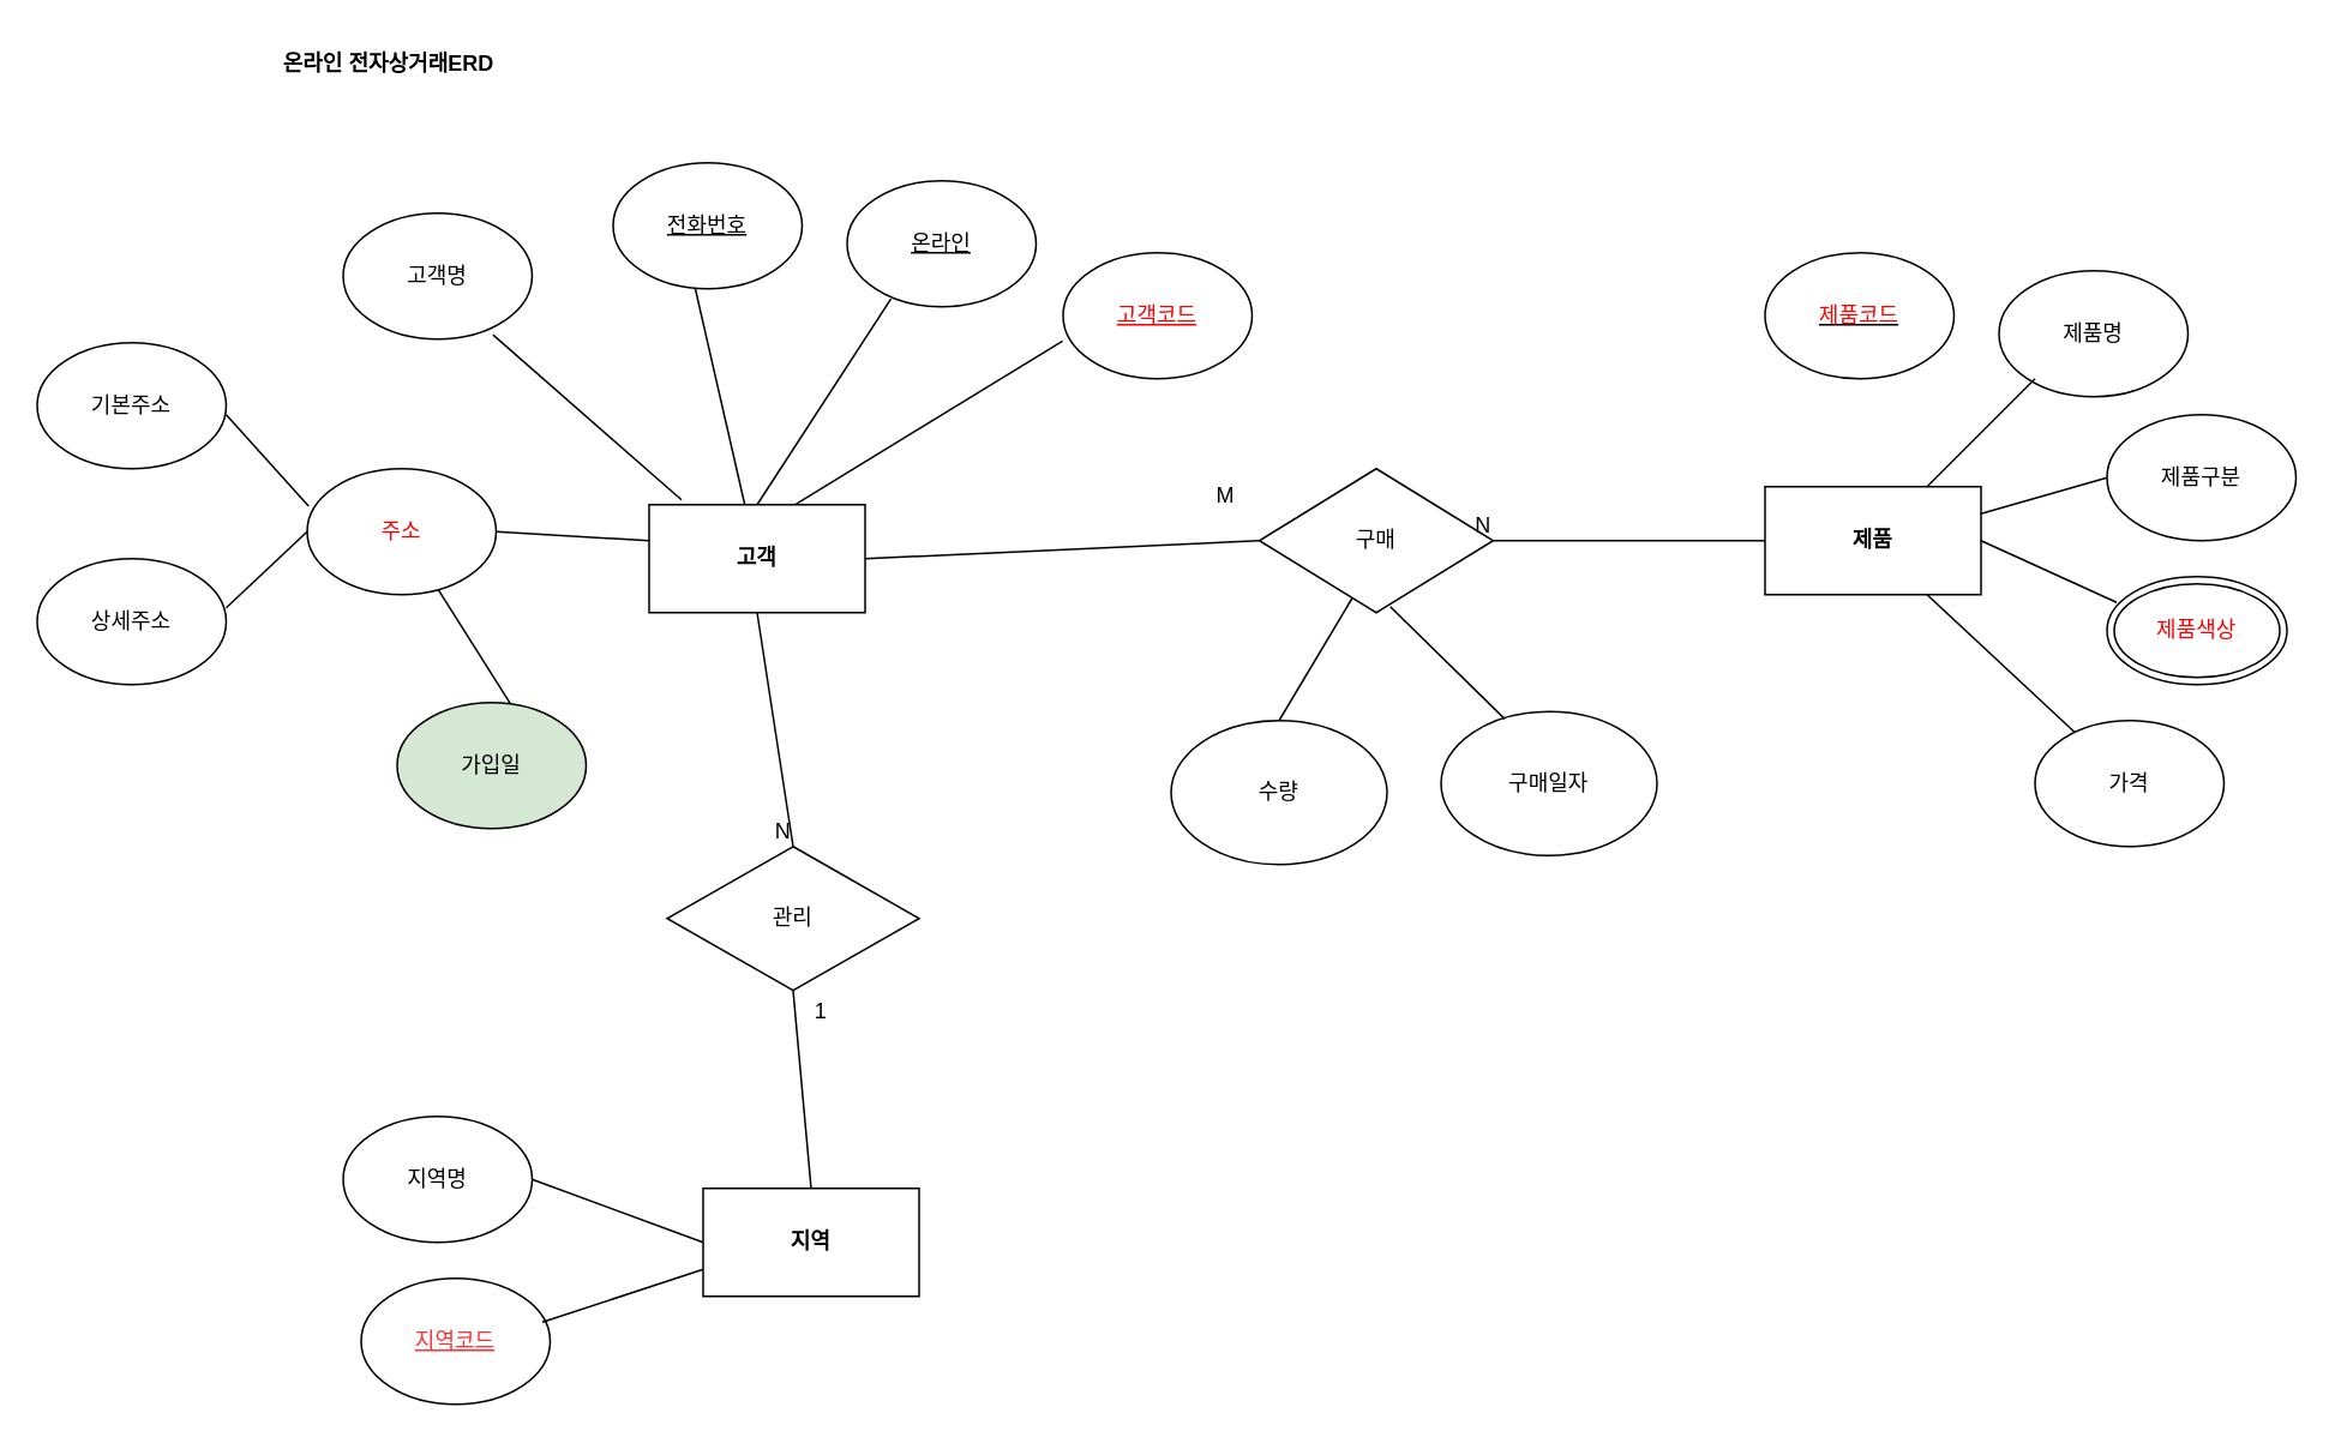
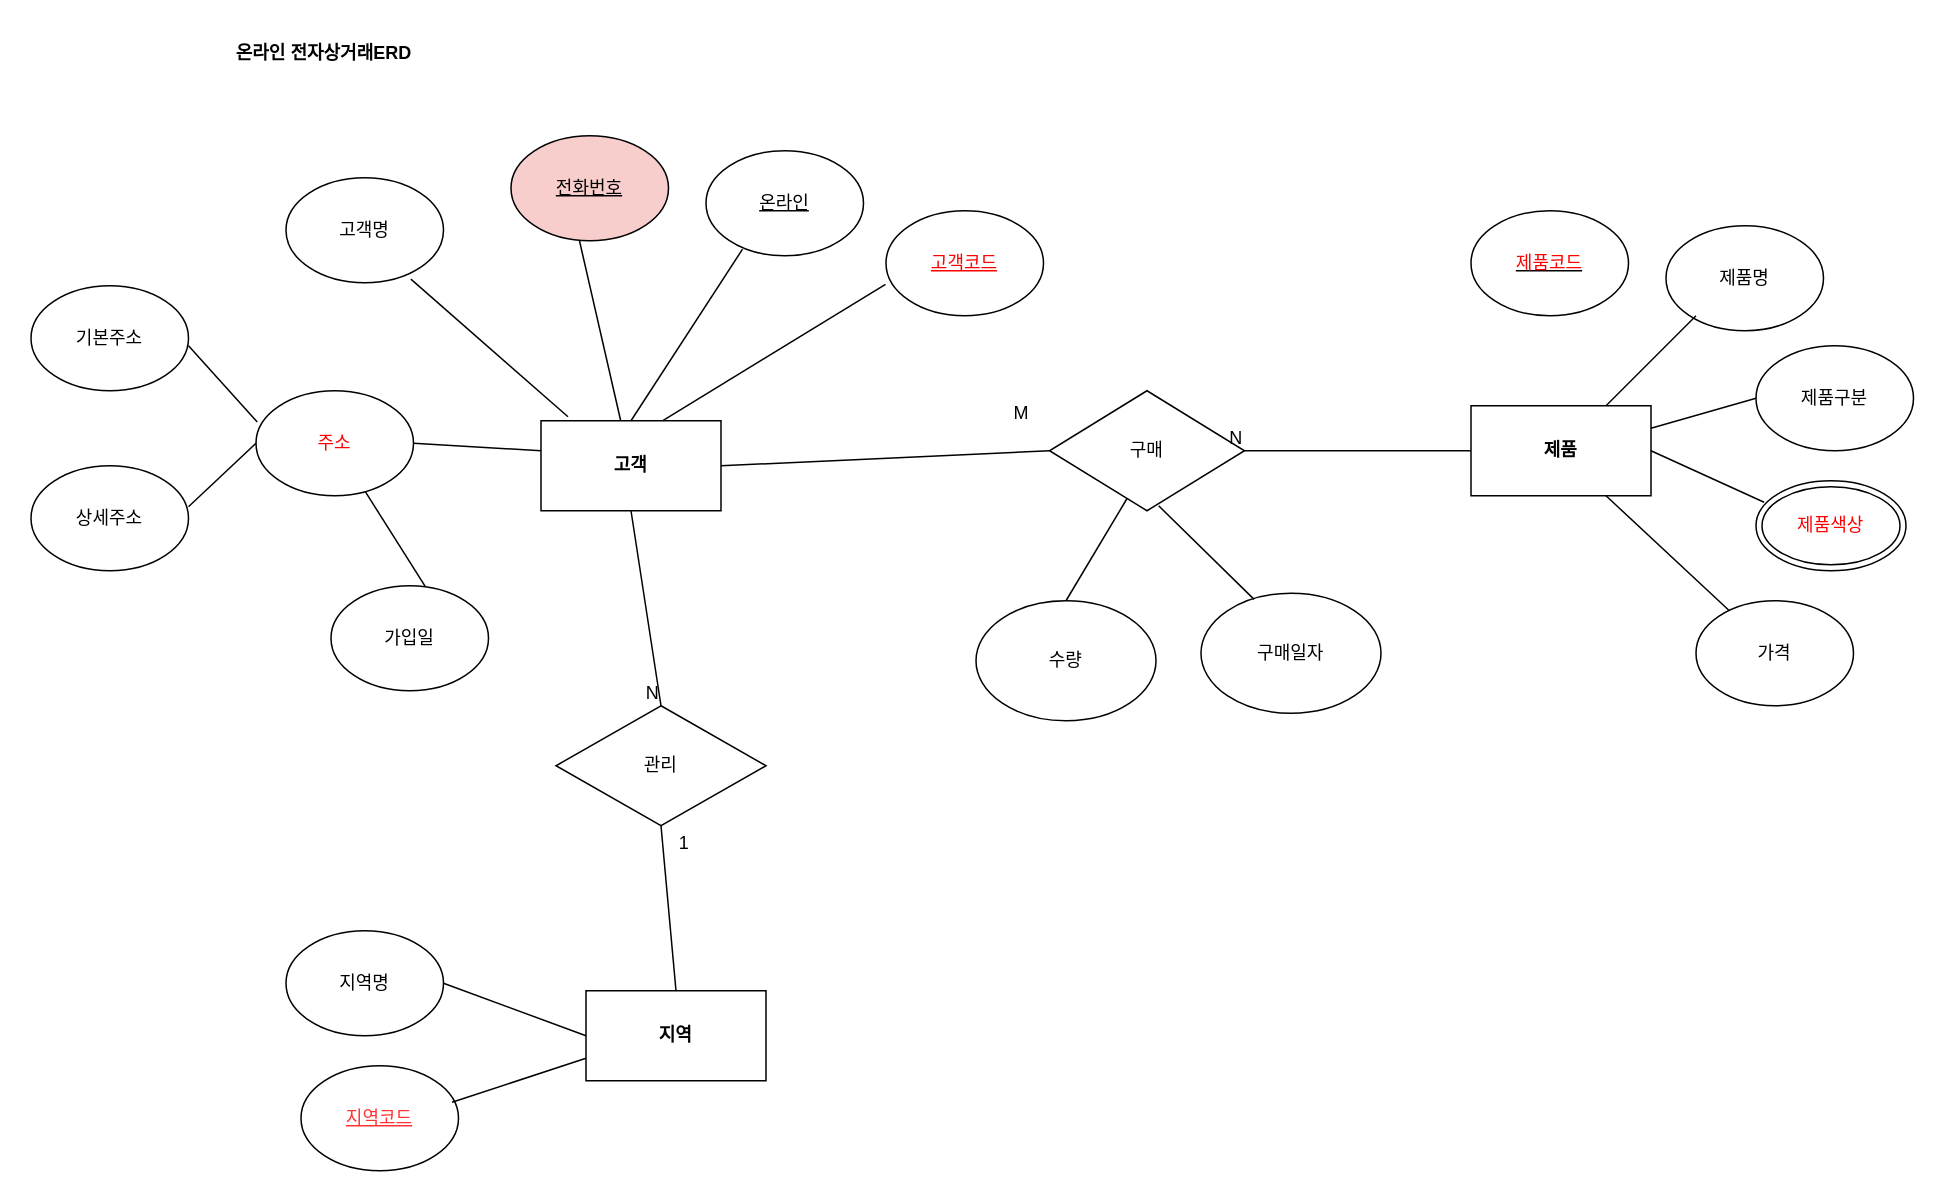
  <mxCell id="0" />
  <mxCell id="1" parent="0" />
  <mxCell id="2" value="&lt;b&gt;고객&lt;/b&gt;" style="rounded=0;whiteSpace=wrap;html=1;" vertex="1" parent="1"><mxGeometry x="360" y="280" width="120" height="60" as="geometry" /></mxCell>
  <mxCell id="3" value="&lt;font color=&quot;#ff0000&quot;&gt;&lt;u&gt;고객코드&lt;/u&gt;&lt;/font&gt;" style="ellipse;whiteSpace=wrap;html=1;" vertex="1" parent="1"><mxGeometry x="590" y="140" width="105" height="70" as="geometry" /></mxCell>
- <mxCell id="4" value="&lt;u&gt;전화번호&lt;/u&gt;" style="ellipse;whiteSpace=wrap;html=1;" vertex="1" parent="1"><mxGeometry x="340" y="90" width="105" height="70" as="geometry" /></mxCell>
+ <mxCell id="4" value="&lt;u&gt;전화번호&lt;/u&gt;" style="ellipse;whiteSpace=wrap;html=1;fillColor=#f8cecc;" vertex="1" parent="1"><mxGeometry x="340" y="90" width="105" height="70" as="geometry" /></mxCell>
  <mxCell id="5" value="고객명" style="ellipse;whiteSpace=wrap;html=1;" vertex="1" parent="1"><mxGeometry x="190" y="118" width="105" height="70" as="geometry" /></mxCell>
  <mxCell id="6" value="&lt;u&gt;온라인&lt;/u&gt;" style="ellipse;whiteSpace=wrap;html=1;" vertex="1" parent="1"><mxGeometry x="470" y="100" width="105" height="70" as="geometry" /></mxCell>
- <mxCell id="7" value="가입일" style="ellipse;whiteSpace=wrap;html=1;fillColor=#d5e8d4;" vertex="1" parent="1"><mxGeometry x="220" y="390" width="105" height="70" as="geometry" /></mxCell>
+ <mxCell id="7" value="가입일" style="ellipse;whiteSpace=wrap;html=1;" vertex="1" parent="1"><mxGeometry x="220" y="390" width="105" height="70" as="geometry" /></mxCell>
  <mxCell id="8" value="&lt;font color=&quot;#ff0000&quot;&gt;주소&lt;/font&gt;" style="ellipse;whiteSpace=wrap;html=1;" vertex="1" parent="1"><mxGeometry x="170" y="260" width="105" height="70" as="geometry" /></mxCell>
  <mxCell id="9" value="기본주소" style="ellipse;whiteSpace=wrap;html=1;" vertex="1" parent="1"><mxGeometry x="20" y="190" width="105" height="70" as="geometry" /></mxCell>
  <mxCell id="10" value="상세주소" style="ellipse;whiteSpace=wrap;html=1;" vertex="1" parent="1"><mxGeometry x="20" y="310" width="105" height="70" as="geometry" /></mxCell>
  <mxCell id="11" value="&lt;b&gt;제품&lt;/b&gt;" style="rounded=0;whiteSpace=wrap;html=1;" vertex="1" parent="1"><mxGeometry x="980" y="270" width="120" height="60" as="geometry" /></mxCell>
  <mxCell id="12" value="제품명" style="ellipse;whiteSpace=wrap;html=1;" vertex="1" parent="1"><mxGeometry x="1110" y="150" width="105" height="70" as="geometry" /></mxCell>
  <mxCell id="13" value="&lt;u&gt;&lt;font color=&quot;#ff0000&quot;&gt;제품코드&lt;/font&gt;&lt;/u&gt;" style="ellipse;whiteSpace=wrap;html=1;" vertex="1" parent="1"><mxGeometry x="980" y="140" width="105" height="70" as="geometry" /></mxCell>
  <mxCell id="14" value="제품구분" style="ellipse;whiteSpace=wrap;html=1;" vertex="1" parent="1"><mxGeometry x="1170" y="230" width="105" height="70" as="geometry" /></mxCell>
  <mxCell id="15" value="가격" style="ellipse;whiteSpace=wrap;html=1;" vertex="1" parent="1"><mxGeometry x="1130" y="400" width="105" height="70" as="geometry" /></mxCell>
  <mxCell id="16" value="&lt;b&gt;지역&lt;/b&gt;" style="rounded=0;whiteSpace=wrap;html=1;" vertex="1" parent="1"><mxGeometry x="390" y="660" width="120" height="60" as="geometry" /></mxCell>
  <mxCell id="17" value="지역명" style="ellipse;whiteSpace=wrap;html=1;" vertex="1" parent="1"><mxGeometry x="190" y="620" width="105" height="70" as="geometry" /></mxCell>
  <mxCell id="18" value="&lt;font color=&quot;#ff3333&quot;&gt;&lt;u&gt;지역코드&lt;/u&gt;&lt;/font&gt;" style="ellipse;whiteSpace=wrap;html=1;" vertex="1" parent="1"><mxGeometry x="200" y="710" width="105" height="70" as="geometry" /></mxCell>
  <mxCell id="19" value="" style="endArrow=none;html=1;rounded=0;exitX=0.5;exitY=0;exitDx=0;exitDy=0;entryX=0.232;entryY=0.937;entryDx=0;entryDy=0;entryPerimeter=0;" edge="1" parent="1" source="2" target="6"><mxGeometry width="50" height="50" relative="1" as="geometry"><mxPoint x="519.58" y="286.16" as="sourcePoint" /><mxPoint x="500" y="190" as="targetPoint" /></mxGeometry></mxCell>
  <mxCell id="20" value="" style="endArrow=none;html=1;rounded=0;entryX=0.5;entryY=1;entryDx=0;entryDy=0;" edge="1" parent="1" source="2"><mxGeometry width="50" height="50" relative="1" as="geometry"><mxPoint x="399.35" y="275.02" as="sourcePoint" /><mxPoint x="385.65" y="160" as="targetPoint" /></mxGeometry></mxCell>
  <mxCell id="21" value="" style="endArrow=none;html=1;rounded=0;entryX=0.793;entryY=0.966;entryDx=0;entryDy=0;entryPerimeter=0;exitX=0.15;exitY=-0.044;exitDx=0;exitDy=0;exitPerimeter=0;" edge="1" parent="1" source="2" target="5"><mxGeometry width="50" height="50" relative="1" as="geometry"><mxPoint x="317.35" y="308" as="sourcePoint" /><mxPoint x="290" y="188" as="targetPoint" /></mxGeometry></mxCell>
  <mxCell id="22" value="" style="endArrow=none;html=1;rounded=0;exitX=0.679;exitY=-0.005;exitDx=0;exitDy=0;exitPerimeter=0;entryX=-0.003;entryY=0.702;entryDx=0;entryDy=0;entryPerimeter=0;" edge="1" parent="1" source="2" target="3"><mxGeometry width="50" height="50" relative="1" as="geometry"><mxPoint x="451.98" y="280" as="sourcePoint" /><mxPoint x="593.016" y="200.353" as="targetPoint" /></mxGeometry></mxCell>
  <mxCell id="23" value="" style="endArrow=none;html=1;rounded=0;exitX=1;exitY=0.5;exitDx=0;exitDy=0;" edge="1" parent="1" source="8"><mxGeometry width="50" height="50" relative="1" as="geometry"><mxPoint x="310" y="350" as="sourcePoint" /><mxPoint x="360" y="300" as="targetPoint" /></mxGeometry></mxCell>
  <mxCell id="24" value="" style="endArrow=none;html=1;rounded=0;exitX=0.597;exitY=0.004;exitDx=0;exitDy=0;exitPerimeter=0;" edge="1" parent="1" source="7" target="8"><mxGeometry width="50" height="50" relative="1" as="geometry"><mxPoint x="295" y="380" as="sourcePoint" /><mxPoint x="345" y="330" as="targetPoint" /></mxGeometry></mxCell>
  <mxCell id="25" value="" style="endArrow=none;html=1;rounded=0;entryX=0.008;entryY=0.298;entryDx=0;entryDy=0;entryPerimeter=0;" edge="1" parent="1" target="8"><mxGeometry width="50" height="50" relative="1" as="geometry"><mxPoint x="125" y="230" as="sourcePoint" /><mxPoint x="175" y="180" as="targetPoint" /></mxGeometry></mxCell>
  <mxCell id="26" value="" style="endArrow=none;html=1;rounded=0;entryX=0;entryY=0.5;entryDx=0;entryDy=0;exitX=1;exitY=0.391;exitDx=0;exitDy=0;exitPerimeter=0;" edge="1" parent="1" source="10" target="8"><mxGeometry width="50" height="50" relative="1" as="geometry"><mxPoint x="125" y="319.57" as="sourcePoint" /><mxPoint x="171" y="370.57" as="targetPoint" /></mxGeometry></mxCell>
  <mxCell id="27" value="" style="endArrow=none;html=1;rounded=0;exitX=0.75;exitY=0;exitDx=0;exitDy=0;" edge="1" parent="1" source="11"><mxGeometry width="50" height="50" relative="1" as="geometry"><mxPoint x="1080" y="260" as="sourcePoint" /><mxPoint x="1130" y="210" as="targetPoint" /></mxGeometry></mxCell>
  <mxCell id="28" value="" style="endArrow=none;html=1;rounded=0;exitX=1;exitY=0.5;exitDx=0;exitDy=0;entryX=0;entryY=0.5;entryDx=0;entryDy=0;" edge="1" parent="1" source="17" target="16"><mxGeometry width="50" height="50" relative="1" as="geometry"><mxPoint x="300" y="650" as="sourcePoint" /><mxPoint x="360" y="610" as="targetPoint" /></mxGeometry></mxCell>
  <mxCell id="29" value="" style="endArrow=none;html=1;rounded=0;exitX=0.959;exitY=0.348;exitDx=0;exitDy=0;exitPerimeter=0;entryX=0;entryY=0.75;entryDx=0;entryDy=0;" edge="1" parent="1" source="18" target="16"><mxGeometry width="50" height="50" relative="1" as="geometry"><mxPoint x="300" y="750" as="sourcePoint" /><mxPoint x="350" y="700" as="targetPoint" /></mxGeometry></mxCell>
  <mxCell id="30" value="" style="endArrow=none;html=1;rounded=0;exitX=1;exitY=0.25;exitDx=0;exitDy=0;entryX=0;entryY=0.5;entryDx=0;entryDy=0;" edge="1" parent="1" source="11" target="14"><mxGeometry width="50" height="50" relative="1" as="geometry"><mxPoint x="1110" y="310" as="sourcePoint" /><mxPoint x="1160" y="260" as="targetPoint" /></mxGeometry></mxCell>
  <mxCell id="31" value="" style="endArrow=none;html=1;rounded=0;exitX=1;exitY=0.5;exitDx=0;exitDy=0;entryX=0.054;entryY=0.239;entryDx=0;entryDy=0;entryPerimeter=0;" edge="1" parent="1" source="11" target="33"><mxGeometry width="50" height="50" relative="1" as="geometry"><mxPoint x="1110" y="350" as="sourcePoint" /><mxPoint x="1170" y="340.02" as="targetPoint" /></mxGeometry></mxCell>
  <mxCell id="32" value="" style="endArrow=none;html=1;rounded=0;entryX=0.75;entryY=1;entryDx=0;entryDy=0;" edge="1" parent="1" source="15" target="11"><mxGeometry width="50" height="50" relative="1" as="geometry"><mxPoint x="1080" y="400" as="sourcePoint" /><mxPoint x="1130" y="350" as="targetPoint" /></mxGeometry></mxCell>
  <mxCell id="33" value="&lt;font color=&quot;#ff0000&quot;&gt;제품색상&lt;/font&gt;" style="ellipse;shape=doubleEllipse;whiteSpace=wrap;html=1;" vertex="1" parent="1"><mxGeometry x="1170" y="320" width="100" height="60" as="geometry" /></mxCell>
  <mxCell id="34" value="관리" style="rhombus;whiteSpace=wrap;html=1;" vertex="1" parent="1"><mxGeometry x="370" y="470" width="140" height="80" as="geometry" /></mxCell>
  <mxCell id="35" value="" style="endArrow=none;html=1;rounded=0;exitX=0.5;exitY=1;exitDx=0;exitDy=0;entryX=0.5;entryY=0;entryDx=0;entryDy=0;" edge="1" parent="1" source="2" target="34"><mxGeometry relative="1" as="geometry"><mxPoint x="415" y="390" as="sourcePoint" /><mxPoint x="575" y="390" as="targetPoint" /></mxGeometry></mxCell>
  <mxCell id="36" value="N" style="resizable=0;html=1;whiteSpace=wrap;align=right;verticalAlign=bottom;" connectable="0" vertex="1" parent="35"><mxGeometry x="1" relative="1" as="geometry" /></mxCell>
  <mxCell id="37" value="" style="endArrow=none;html=1;rounded=0;entryX=0.5;entryY=1;entryDx=0;entryDy=0;exitX=0.5;exitY=0;exitDx=0;exitDy=0;" edge="1" parent="1" source="16" target="34"><mxGeometry relative="1" as="geometry"><mxPoint x="370" y="610" as="sourcePoint" /><mxPoint x="530" y="610" as="targetPoint" /></mxGeometry></mxCell>
  <mxCell id="38" value="1" style="resizable=0;html=1;whiteSpace=wrap;align=right;verticalAlign=bottom;" connectable="0" vertex="1" parent="37"><mxGeometry x="1" relative="1" as="geometry"><mxPoint x="20" y="20" as="offset" /></mxGeometry></mxCell>
  <mxCell id="39" value="구매" style="rhombus;whiteSpace=wrap;html=1;" vertex="1" parent="1"><mxGeometry x="699" y="260" width="130" height="80" as="geometry" /></mxCell>
  <mxCell id="40" value="" style="endArrow=none;html=1;rounded=0;exitX=0;exitY=0.5;exitDx=0;exitDy=0;entryX=1;entryY=0.5;entryDx=0;entryDy=0;" edge="1" parent="1" source="11" target="39"><mxGeometry relative="1" as="geometry"><mxPoint x="970" y="300" as="sourcePoint" /><mxPoint x="830" y="299" as="targetPoint" /></mxGeometry></mxCell>
  <mxCell id="41" value="N" style="resizable=0;html=1;whiteSpace=wrap;align=right;verticalAlign=bottom;" connectable="0" vertex="1" parent="40"><mxGeometry x="1" relative="1" as="geometry" /></mxCell>
  <mxCell id="42" value="" style="endArrow=none;html=1;rounded=0;exitX=1;exitY=0.5;exitDx=0;exitDy=0;entryX=0;entryY=0.5;entryDx=0;entryDy=0;" edge="1" parent="1" source="2" target="39"><mxGeometry relative="1" as="geometry"><mxPoint x="490" y="320" as="sourcePoint" /><mxPoint x="650" y="320" as="targetPoint" /></mxGeometry></mxCell>
  <mxCell id="43" value="M" style="text;html=1;align=center;verticalAlign=middle;resizable=0;points=[];autosize=1;strokeColor=none;fillColor=none;" vertex="1" parent="1"><mxGeometry x="665" y="260" width="30" height="30" as="geometry" /></mxCell>
  <mxCell id="44" value="수량" style="ellipse;whiteSpace=wrap;html=1;" vertex="1" parent="1"><mxGeometry x="650" y="400" width="120" height="80" as="geometry" /></mxCell>
  <mxCell id="45" value="구매일자" style="ellipse;whiteSpace=wrap;html=1;" vertex="1" parent="1"><mxGeometry x="800" y="395" width="120" height="80" as="geometry" /></mxCell>
  <mxCell id="46" value="" style="endArrow=none;html=1;rounded=0;entryX=0.397;entryY=0.9;entryDx=0;entryDy=0;entryPerimeter=0;exitX=0.5;exitY=0;exitDx=0;exitDy=0;" edge="1" parent="1" source="44" target="39"><mxGeometry width="50" height="50" relative="1" as="geometry"><mxPoint x="665" y="375" as="sourcePoint" /><mxPoint x="715" y="325" as="targetPoint" /></mxGeometry></mxCell>
  <mxCell id="47" value="" style="endArrow=none;html=1;rounded=0;exitX=0.295;exitY=0.051;exitDx=0;exitDy=0;exitPerimeter=0;entryX=0.56;entryY=0.959;entryDx=0;entryDy=0;entryPerimeter=0;" edge="1" parent="1" source="45" target="39"><mxGeometry width="50" height="50" relative="1" as="geometry"><mxPoint x="780" y="398" as="sourcePoint" /><mxPoint x="780" y="350" as="targetPoint" /></mxGeometry></mxCell>
  <mxCell id="48" value="&lt;b&gt;온라인 전자상거래ERD&lt;/b&gt;" style="text;html=1;align=center;verticalAlign=middle;resizable=0;points=[];autosize=1;strokeColor=none;fillColor=none;" vertex="1" parent="1"><mxGeometry x="140" y="20" width="150" height="30" as="geometry" /></mxCell>
